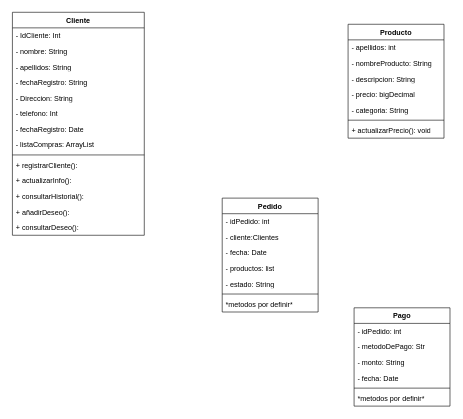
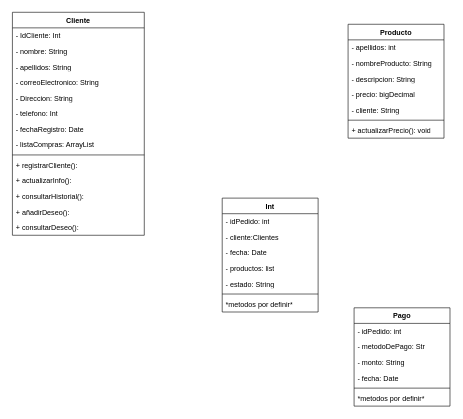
  <mxCell id="0" />
  <mxCell id="1" parent="0" />
  <mxCell id="2" value="Cliente" style="swimlane;fontStyle=1;align=center;verticalAlign=top;childLayout=stackLayout;horizontal=1;startSize=26;horizontalStack=0;resizeParent=1;resizeParentMax=0;resizeLast=0;collapsible=1;marginBottom=0;whiteSpace=wrap;html=1;" parent="1" vertex="1"><mxGeometry x="20" y="20" width="220" height="372" as="geometry" /></mxCell>
  <mxCell id="3" value="- IdCliente: Int" style="text;strokeColor=none;fillColor=none;align=left;verticalAlign=top;spacingLeft=4;spacingRight=4;overflow=hidden;rotatable=0;points=[[0,0.5],[1,0.5]];portConstraint=eastwest;whiteSpace=wrap;html=1;" parent="2" vertex="1"><mxGeometry y="26" width="220" height="26" as="geometry" /></mxCell>
  <mxCell id="4" value="- nombre: String" style="text;strokeColor=none;fillColor=none;align=left;verticalAlign=top;spacingLeft=4;spacingRight=4;overflow=hidden;rotatable=0;points=[[0,0.5],[1,0.5]];portConstraint=eastwest;whiteSpace=wrap;html=1;" parent="2" vertex="1"><mxGeometry y="52" width="220" height="26" as="geometry" /></mxCell>
  <mxCell id="5" value="- apellidos: String" style="text;strokeColor=none;fillColor=none;align=left;verticalAlign=top;spacingLeft=4;spacingRight=4;overflow=hidden;rotatable=0;points=[[0,0.5],[1,0.5]];portConstraint=eastwest;whiteSpace=wrap;html=1;" parent="2" vertex="1"><mxGeometry y="78" width="220" height="26" as="geometry" /></mxCell>
- <mxCell id="6" value="- fechaRegistro: String" style="text;strokeColor=none;fillColor=none;align=left;verticalAlign=top;spacingLeft=4;spacingRight=4;overflow=hidden;rotatable=0;points=[[0,0.5],[1,0.5]];portConstraint=eastwest;whiteSpace=wrap;html=1;" parent="2" vertex="1"><mxGeometry y="104" width="220" height="26" as="geometry" /></mxCell>
+ <mxCell id="6" value="- correoElectronico: String" style="text;strokeColor=none;fillColor=none;align=left;verticalAlign=top;spacingLeft=4;spacingRight=4;overflow=hidden;rotatable=0;points=[[0,0.5],[1,0.5]];portConstraint=eastwest;whiteSpace=wrap;html=1;" parent="2" vertex="1"><mxGeometry y="104" width="220" height="26" as="geometry" /></mxCell>
  <mxCell id="7" value="- Direccion: String" style="text;strokeColor=none;fillColor=none;align=left;verticalAlign=top;spacingLeft=4;spacingRight=4;overflow=hidden;rotatable=0;points=[[0,0.5],[1,0.5]];portConstraint=eastwest;whiteSpace=wrap;html=1;" parent="2" vertex="1"><mxGeometry y="130" width="220" height="26" as="geometry" /></mxCell>
  <mxCell id="8" value="- telefono: Int" style="text;strokeColor=none;fillColor=none;align=left;verticalAlign=top;spacingLeft=4;spacingRight=4;overflow=hidden;rotatable=0;points=[[0,0.5],[1,0.5]];portConstraint=eastwest;whiteSpace=wrap;html=1;" parent="2" vertex="1"><mxGeometry y="156" width="220" height="26" as="geometry" /></mxCell>
  <mxCell id="9" value="- fechaRegistro: Date" style="text;strokeColor=none;fillColor=none;align=left;verticalAlign=top;spacingLeft=4;spacingRight=4;overflow=hidden;rotatable=0;points=[[0,0.5],[1,0.5]];portConstraint=eastwest;whiteSpace=wrap;html=1;" parent="2" vertex="1"><mxGeometry y="182" width="220" height="26" as="geometry" /></mxCell>
  <mxCell id="10" value="- listaCompras: ArrayList" style="text;strokeColor=none;fillColor=none;align=left;verticalAlign=top;spacingLeft=4;spacingRight=4;overflow=hidden;rotatable=0;points=[[0,0.5],[1,0.5]];portConstraint=eastwest;whiteSpace=wrap;html=1;" parent="2" vertex="1"><mxGeometry y="208" width="220" height="26" as="geometry" /></mxCell>
  <mxCell id="11" value="" style="line;strokeWidth=1;fillColor=none;align=left;verticalAlign=middle;spacingTop=-1;spacingLeft=3;spacingRight=3;rotatable=0;labelPosition=right;points=[];portConstraint=eastwest;strokeColor=inherit;" parent="2" vertex="1"><mxGeometry y="234" width="220" height="8" as="geometry" /></mxCell>
  <mxCell id="12" value="+ registrarCliente():&amp;nbsp;" style="text;strokeColor=none;fillColor=none;align=left;verticalAlign=top;spacingLeft=4;spacingRight=4;overflow=hidden;rotatable=0;points=[[0,0.5],[1,0.5]];portConstraint=eastwest;whiteSpace=wrap;html=1;" parent="2" vertex="1"><mxGeometry y="242" width="220" height="26" as="geometry" /></mxCell>
  <mxCell id="13" value="+ actualizarInfo():&amp;nbsp;" style="text;strokeColor=none;fillColor=none;align=left;verticalAlign=top;spacingLeft=4;spacingRight=4;overflow=hidden;rotatable=0;points=[[0,0.5],[1,0.5]];portConstraint=eastwest;whiteSpace=wrap;html=1;" parent="2" vertex="1"><mxGeometry y="268" width="220" height="26" as="geometry" /></mxCell>
  <mxCell id="14" value="+ consultarHistorial():&amp;nbsp;" style="text;strokeColor=none;fillColor=none;align=left;verticalAlign=top;spacingLeft=4;spacingRight=4;overflow=hidden;rotatable=0;points=[[0,0.5],[1,0.5]];portConstraint=eastwest;whiteSpace=wrap;html=1;" parent="2" vertex="1"><mxGeometry y="294" width="220" height="26" as="geometry" /></mxCell>
  <mxCell id="15" value="+ añadirDeseo():&amp;nbsp;" style="text;strokeColor=none;fillColor=none;align=left;verticalAlign=top;spacingLeft=4;spacingRight=4;overflow=hidden;rotatable=0;points=[[0,0.5],[1,0.5]];portConstraint=eastwest;whiteSpace=wrap;html=1;" parent="2" vertex="1"><mxGeometry y="320" width="220" height="26" as="geometry" /></mxCell>
  <mxCell id="16" value="+ consultarDeseo():&amp;nbsp;" style="text;strokeColor=none;fillColor=none;align=left;verticalAlign=top;spacingLeft=4;spacingRight=4;overflow=hidden;rotatable=0;points=[[0,0.5],[1,0.5]];portConstraint=eastwest;whiteSpace=wrap;html=1;" parent="2" vertex="1"><mxGeometry y="346" width="220" height="26" as="geometry" /></mxCell>
  <mxCell id="17" value="Producto" style="swimlane;fontStyle=1;align=center;verticalAlign=top;childLayout=stackLayout;horizontal=1;startSize=26;horizontalStack=0;resizeParent=1;resizeParentMax=0;resizeLast=0;collapsible=1;marginBottom=0;whiteSpace=wrap;html=1;" parent="1" vertex="1"><mxGeometry x="580" y="40" width="160" height="190" as="geometry" /></mxCell>
  <mxCell id="18" value="- apellidos: int" style="text;strokeColor=none;fillColor=none;align=left;verticalAlign=top;spacingLeft=4;spacingRight=4;overflow=hidden;rotatable=0;points=[[0,0.5],[1,0.5]];portConstraint=eastwest;whiteSpace=wrap;html=1;" parent="17" vertex="1"><mxGeometry y="26" width="160" height="26" as="geometry" /></mxCell>
  <mxCell id="19" value="- nombreProducto: String" style="text;strokeColor=none;fillColor=none;align=left;verticalAlign=top;spacingLeft=4;spacingRight=4;overflow=hidden;rotatable=0;points=[[0,0.5],[1,0.5]];portConstraint=eastwest;whiteSpace=wrap;html=1;" parent="17" vertex="1"><mxGeometry y="52" width="160" height="26" as="geometry" /></mxCell>
  <mxCell id="20" value="- descripcion: String" style="text;strokeColor=none;fillColor=none;align=left;verticalAlign=top;spacingLeft=4;spacingRight=4;overflow=hidden;rotatable=0;points=[[0,0.5],[1,0.5]];portConstraint=eastwest;whiteSpace=wrap;html=1;" parent="17" vertex="1"><mxGeometry y="78" width="160" height="26" as="geometry" /></mxCell>
  <mxCell id="21" value="- precio: bigDecimal" style="text;strokeColor=none;fillColor=none;align=left;verticalAlign=top;spacingLeft=4;spacingRight=4;overflow=hidden;rotatable=0;points=[[0,0.5],[1,0.5]];portConstraint=eastwest;whiteSpace=wrap;html=1;" parent="17" vertex="1"><mxGeometry y="104" width="160" height="26" as="geometry" /></mxCell>
- <mxCell id="22" value="- categoria: String" style="text;strokeColor=none;fillColor=none;align=left;verticalAlign=top;spacingLeft=4;spacingRight=4;overflow=hidden;rotatable=0;points=[[0,0.5],[1,0.5]];portConstraint=eastwest;whiteSpace=wrap;html=1;" parent="17" vertex="1"><mxGeometry y="130" width="160" height="26" as="geometry" /></mxCell>
+ <mxCell id="22" value="- cliente: String" style="text;strokeColor=none;fillColor=none;align=left;verticalAlign=top;spacingLeft=4;spacingRight=4;overflow=hidden;rotatable=0;points=[[0,0.5],[1,0.5]];portConstraint=eastwest;whiteSpace=wrap;html=1;" parent="17" vertex="1"><mxGeometry y="130" width="160" height="26" as="geometry" /></mxCell>
  <mxCell id="23" value="" style="line;strokeWidth=1;fillColor=none;align=left;verticalAlign=middle;spacingTop=-1;spacingLeft=3;spacingRight=3;rotatable=0;labelPosition=right;points=[];portConstraint=eastwest;strokeColor=inherit;" parent="17" vertex="1"><mxGeometry y="156" width="160" height="8" as="geometry" /></mxCell>
  <mxCell id="24" value="+ actualizarPrecio(): void" style="text;strokeColor=none;fillColor=none;align=left;verticalAlign=top;spacingLeft=4;spacingRight=4;overflow=hidden;rotatable=0;points=[[0,0.5],[1,0.5]];portConstraint=eastwest;whiteSpace=wrap;html=1;" parent="17" vertex="1"><mxGeometry y="164" width="160" height="26" as="geometry" /></mxCell>
- <mxCell id="25" value="Pedido" style="swimlane;fontStyle=1;align=center;verticalAlign=top;childLayout=stackLayout;horizontal=1;startSize=26;horizontalStack=0;resizeParent=1;resizeParentMax=0;resizeLast=0;collapsible=1;marginBottom=0;whiteSpace=wrap;html=1;" parent="1" vertex="1"><mxGeometry x="370" y="330" width="160" height="190" as="geometry" /></mxCell>
+ <mxCell id="25" value="Int" style="swimlane;fontStyle=1;align=center;verticalAlign=top;childLayout=stackLayout;horizontal=1;startSize=26;horizontalStack=0;resizeParent=1;resizeParentMax=0;resizeLast=0;collapsible=1;marginBottom=0;whiteSpace=wrap;html=1;" parent="1" vertex="1"><mxGeometry x="370" y="330" width="160" height="190" as="geometry" /></mxCell>
  <mxCell id="26" value="- idPedido: int" style="text;strokeColor=none;fillColor=none;align=left;verticalAlign=top;spacingLeft=4;spacingRight=4;overflow=hidden;rotatable=0;points=[[0,0.5],[1,0.5]];portConstraint=eastwest;whiteSpace=wrap;html=1;" parent="25" vertex="1"><mxGeometry y="26" width="160" height="26" as="geometry" /></mxCell>
  <mxCell id="27" value="- cliente:Clientes" style="text;strokeColor=none;fillColor=none;align=left;verticalAlign=top;spacingLeft=4;spacingRight=4;overflow=hidden;rotatable=0;points=[[0,0.5],[1,0.5]];portConstraint=eastwest;whiteSpace=wrap;html=1;" parent="25" vertex="1"><mxGeometry y="52" width="160" height="26" as="geometry" /></mxCell>
  <mxCell id="28" value="- fecha: Date" style="text;strokeColor=none;fillColor=none;align=left;verticalAlign=top;spacingLeft=4;spacingRight=4;overflow=hidden;rotatable=0;points=[[0,0.5],[1,0.5]];portConstraint=eastwest;whiteSpace=wrap;html=1;" parent="25" vertex="1"><mxGeometry y="78" width="160" height="26" as="geometry" /></mxCell>
  <mxCell id="29" value="- productos: list" style="text;strokeColor=none;fillColor=none;align=left;verticalAlign=top;spacingLeft=4;spacingRight=4;overflow=hidden;rotatable=0;points=[[0,0.5],[1,0.5]];portConstraint=eastwest;whiteSpace=wrap;html=1;" parent="25" vertex="1"><mxGeometry y="104" width="160" height="26" as="geometry" /></mxCell>
  <mxCell id="30" value="- estado: String" style="text;strokeColor=none;fillColor=none;align=left;verticalAlign=top;spacingLeft=4;spacingRight=4;overflow=hidden;rotatable=0;points=[[0,0.5],[1,0.5]];portConstraint=eastwest;whiteSpace=wrap;html=1;" parent="25" vertex="1"><mxGeometry y="130" width="160" height="26" as="geometry" /></mxCell>
  <mxCell id="31" value="" style="line;strokeWidth=1;fillColor=none;align=left;verticalAlign=middle;spacingTop=-1;spacingLeft=3;spacingRight=3;rotatable=0;labelPosition=right;points=[];portConstraint=eastwest;strokeColor=inherit;" parent="25" vertex="1"><mxGeometry y="156" width="160" height="8" as="geometry" /></mxCell>
  <mxCell id="32" value="*metodos por definir*" style="text;strokeColor=none;fillColor=none;align=left;verticalAlign=top;spacingLeft=4;spacingRight=4;overflow=hidden;rotatable=0;points=[[0,0.5],[1,0.5]];portConstraint=eastwest;whiteSpace=wrap;html=1;" parent="25" vertex="1"><mxGeometry y="164" width="160" height="26" as="geometry" /></mxCell>
  <mxCell id="33" value="Pago" style="swimlane;fontStyle=1;align=center;verticalAlign=top;childLayout=stackLayout;horizontal=1;startSize=26;horizontalStack=0;resizeParent=1;resizeParentMax=0;resizeLast=0;collapsible=1;marginBottom=0;whiteSpace=wrap;html=1;" parent="1" vertex="1"><mxGeometry x="590" y="513" width="160" height="164" as="geometry" /></mxCell>
  <mxCell id="34" value="- idPedido: int" style="text;strokeColor=none;fillColor=none;align=left;verticalAlign=top;spacingLeft=4;spacingRight=4;overflow=hidden;rotatable=0;points=[[0,0.5],[1,0.5]];portConstraint=eastwest;whiteSpace=wrap;html=1;" parent="33" vertex="1"><mxGeometry y="26" width="160" height="26" as="geometry" /></mxCell>
  <mxCell id="35" value="- metodoDePago: Str" style="text;strokeColor=none;fillColor=none;align=left;verticalAlign=top;spacingLeft=4;spacingRight=4;overflow=hidden;rotatable=0;points=[[0,0.5],[1,0.5]];portConstraint=eastwest;whiteSpace=wrap;html=1;" parent="33" vertex="1"><mxGeometry y="52" width="160" height="26" as="geometry" /></mxCell>
  <mxCell id="36" value="- monto: String" style="text;strokeColor=none;fillColor=none;align=left;verticalAlign=top;spacingLeft=4;spacingRight=4;overflow=hidden;rotatable=0;points=[[0,0.5],[1,0.5]];portConstraint=eastwest;whiteSpace=wrap;html=1;" parent="33" vertex="1"><mxGeometry y="78" width="160" height="26" as="geometry" /></mxCell>
  <mxCell id="37" value="- fecha: Date" style="text;strokeColor=none;fillColor=none;align=left;verticalAlign=top;spacingLeft=4;spacingRight=4;overflow=hidden;rotatable=0;points=[[0,0.5],[1,0.5]];portConstraint=eastwest;whiteSpace=wrap;html=1;" parent="33" vertex="1"><mxGeometry y="104" width="160" height="26" as="geometry" /></mxCell>
  <mxCell id="38" value="" style="line;strokeWidth=1;fillColor=none;align=left;verticalAlign=middle;spacingTop=-1;spacingLeft=3;spacingRight=3;rotatable=0;labelPosition=right;points=[];portConstraint=eastwest;strokeColor=inherit;" parent="33" vertex="1"><mxGeometry y="130" width="160" height="8" as="geometry" /></mxCell>
  <mxCell id="39" value="*metodos por definir*" style="text;strokeColor=none;fillColor=none;align=left;verticalAlign=top;spacingLeft=4;spacingRight=4;overflow=hidden;rotatable=0;points=[[0,0.5],[1,0.5]];portConstraint=eastwest;whiteSpace=wrap;html=1;" parent="33" vertex="1"><mxGeometry y="138" width="160" height="26" as="geometry" /></mxCell>
